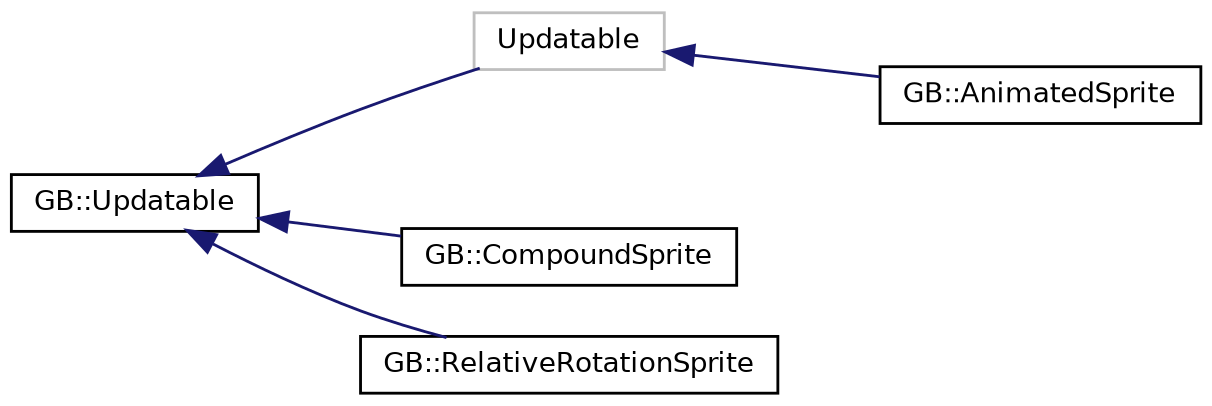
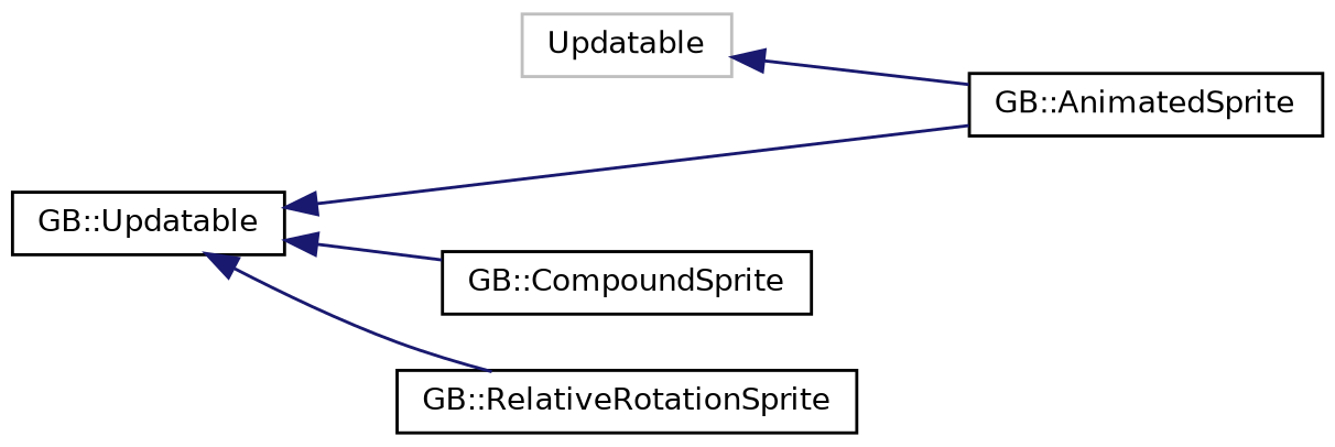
  digraph {
    rankdir=LR
    node [color=black fillcolor=white fontname=Helvetica fontsize=10 shape=record style=filled]
    edge [color=midnightblue dir=back fontname=Helvetica fontsize=10 labelfontname=Helvetica labelfontsize=10 style=solid]
    n1 [color=grey75 height=0.2 label=Updatable width=0.4]
    n2 [height=0.2 label="GB::AnimatedSprite" width=0.4]
    n3 [height=0.2 label="GB::Updatable" width=0.4]
    n4 [height=0.2 label="GB::CompoundSprite" width=0.4]
    n5 [height=0.2 label="GB::RelativeRotationSprite" width=0.4]
    n1 -> n2
-   n3 -> n1
+   n3 -> n2
    n3 -> n4
    n3 -> n5
  }
